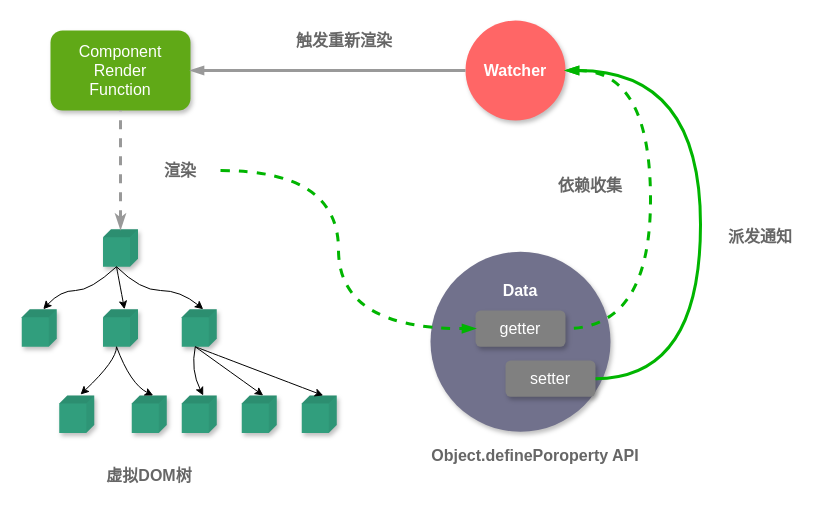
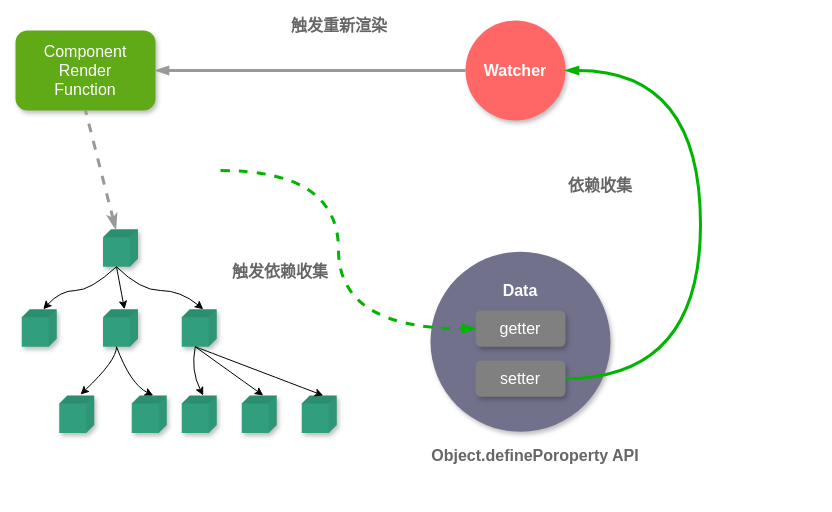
  <mxCell id="0" />
  <mxCell id="1" parent="0" />
- <mxCell id="2" value="&lt;span style=&quot;font-size: 16px&quot;&gt;Component&lt;br&gt;Render&lt;br&gt;Function&lt;br&gt;&lt;/span&gt;" style="rounded=1;whiteSpace=wrap;html=1;glass=0;shadow=1;fillColor=#60a917;fontColor=#ffffff;strokeColor=none;" vertex="1" parent="1"><mxGeometry x="50" y="30" width="140" height="80" as="geometry" /></mxCell>
+ <mxCell id="2" value="&lt;span style=&quot;font-size: 16px&quot;&gt;Component&lt;br&gt;Render&lt;br&gt;Function&lt;br&gt;&lt;/span&gt;" style="rounded=1;whiteSpace=wrap;html=1;glass=0;shadow=1;fillColor=#60a917;fontColor=#ffffff;strokeColor=none;" vertex="1" parent="1"><mxGeometry x="15" y="30" width="140" height="80" as="geometry" /></mxCell>
  <mxCell id="3" value="" style="shape=cube;whiteSpace=wrap;html=1;boundedLbl=1;backgroundOutline=1;darkOpacity=0.05;darkOpacity2=0.1;rotation=90;size=8;shadow=1;sketch=0;fillColor=#319E7D;strokeColor=none;" vertex="1" parent="1"><mxGeometry x="20" y="310" width="37.5" height="35" as="geometry" /></mxCell>
  <mxCell id="4" value="" style="shape=cube;whiteSpace=wrap;html=1;boundedLbl=1;backgroundOutline=1;darkOpacity=0.05;darkOpacity2=0.1;rotation=90;size=8;shadow=1;sketch=0;fillColor=#319E7D;strokeColor=none;" vertex="1" parent="1"><mxGeometry x="101.25" y="230" width="37.5" height="35" as="geometry" /></mxCell>
  <mxCell id="5" value="" style="shape=cube;whiteSpace=wrap;html=1;boundedLbl=1;backgroundOutline=1;darkOpacity=0.05;darkOpacity2=0.1;rotation=90;size=8;shadow=1;sketch=0;fillColor=#319E7D;strokeColor=none;" vertex="1" parent="1"><mxGeometry x="101.25" y="310" width="37.5" height="35" as="geometry" /></mxCell>
  <mxCell id="6" value="" style="shape=cube;whiteSpace=wrap;html=1;boundedLbl=1;backgroundOutline=1;darkOpacity=0.05;darkOpacity2=0.1;rotation=90;size=8;shadow=1;sketch=0;fillColor=#319E7D;strokeColor=none;" vertex="1" parent="1"><mxGeometry x="180" y="310" width="37.5" height="35" as="geometry" /></mxCell>
  <mxCell id="7" value="" style="shape=cube;whiteSpace=wrap;html=1;boundedLbl=1;backgroundOutline=1;darkOpacity=0.05;darkOpacity2=0.1;rotation=90;size=8;shadow=1;sketch=0;fillColor=#319E7D;strokeColor=none;" vertex="1" parent="1"><mxGeometry x="57.5" y="396.25" width="37.5" height="35" as="geometry" /></mxCell>
  <mxCell id="8" value="" style="shape=cube;whiteSpace=wrap;html=1;boundedLbl=1;backgroundOutline=1;darkOpacity=0.05;darkOpacity2=0.1;rotation=90;size=8;shadow=1;sketch=0;fillColor=#319E7D;strokeColor=none;" vertex="1" parent="1"><mxGeometry x="130" y="396.25" width="37.5" height="35" as="geometry" /></mxCell>
  <mxCell id="9" value="" style="shape=cube;whiteSpace=wrap;html=1;boundedLbl=1;backgroundOutline=1;darkOpacity=0.05;darkOpacity2=0.1;rotation=90;size=8;shadow=1;sketch=0;fillColor=#319E7D;strokeColor=none;" vertex="1" parent="1"><mxGeometry x="180" y="396.25" width="37.5" height="35" as="geometry" /></mxCell>
  <mxCell id="10" value="" style="shape=cube;whiteSpace=wrap;html=1;boundedLbl=1;backgroundOutline=1;darkOpacity=0.05;darkOpacity2=0.1;rotation=90;size=8;shadow=1;sketch=0;fillColor=#319E7D;strokeColor=none;" vertex="1" parent="1"><mxGeometry x="240" y="396.25" width="37.5" height="35" as="geometry" /></mxCell>
  <mxCell id="11" value="" style="shape=cube;whiteSpace=wrap;html=1;boundedLbl=1;backgroundOutline=1;darkOpacity=0.05;darkOpacity2=0.1;rotation=90;size=8;shadow=1;sketch=0;fillColor=#319E7D;strokeColor=none;" vertex="1" parent="1"><mxGeometry x="300" y="396.25" width="37.5" height="35" as="geometry" /></mxCell>
  <mxCell id="12" value="" style="curved=1;endArrow=classic;html=1;entryX=0;entryY=0;entryDx=0;entryDy=13.5;entryPerimeter=0;exitX=0;exitY=0;exitDx=37.5;exitDy=21.5;exitPerimeter=0;" edge="1" parent="1" source="4" target="3"><mxGeometry width="50" height="50" relative="1" as="geometry"><mxPoint x="30" y="290" as="sourcePoint" /><mxPoint x="80" y="240" as="targetPoint" /><Array as="points"><mxPoint x="90" y="290" /><mxPoint x="60" y="290" /></Array></mxGeometry></mxCell>
  <mxCell id="13" value="" style="curved=1;endArrow=classic;html=1;exitX=0;exitY=0;exitDx=37.5;exitDy=21.5;exitPerimeter=0;entryX=0;entryY=0;entryDx=0;entryDy=13.5;entryPerimeter=0;" edge="1" parent="1" source="4" target="5"><mxGeometry width="50" height="50" relative="1" as="geometry"><mxPoint x="190" y="380" as="sourcePoint" /><mxPoint x="240" y="330" as="targetPoint" /><Array as="points" /></mxGeometry></mxCell>
  <mxCell id="14" value="" style="curved=1;endArrow=classic;html=1;exitX=0;exitY=0;exitDx=37.5;exitDy=21.5;exitPerimeter=0;entryX=0;entryY=0;entryDx=0;entryDy=13.5;entryPerimeter=0;" edge="1" parent="1" source="4" target="6"><mxGeometry width="50" height="50" relative="1" as="geometry"><mxPoint x="190" y="380" as="sourcePoint" /><mxPoint x="240" y="330" as="targetPoint" /><Array as="points"><mxPoint x="140" y="290" /><mxPoint x="180" y="290" /></Array></mxGeometry></mxCell>
  <mxCell id="15" value="" style="curved=1;endArrow=classic;html=1;exitX=0;exitY=0;exitDx=37.5;exitDy=21.5;exitPerimeter=0;" edge="1" parent="1" source="5"><mxGeometry width="50" height="50" relative="1" as="geometry"><mxPoint x="120" y="370" as="sourcePoint" /><mxPoint x="80" y="394" as="targetPoint" /><Array as="points"><mxPoint x="116" y="360" /></Array></mxGeometry></mxCell>
  <mxCell id="16" value="" style="curved=1;endArrow=classic;html=1;exitX=0;exitY=0;exitDx=37.5;exitDy=21.5;exitPerimeter=0;entryX=0;entryY=0;entryDx=0;entryDy=13.5;entryPerimeter=0;" edge="1" parent="1" source="6" target="9"><mxGeometry width="50" height="50" relative="1" as="geometry"><mxPoint x="190" y="370" as="sourcePoint" /><mxPoint x="154" y="417.75" as="targetPoint" /><Array as="points"><mxPoint x="190" y="370" /></Array></mxGeometry></mxCell>
  <mxCell id="17" value="" style="curved=1;endArrow=classic;html=1;exitX=0;exitY=0;exitDx=37.5;exitDy=21.5;exitPerimeter=0;entryX=0;entryY=0;entryDx=0;entryDy=13.5;entryPerimeter=0;" edge="1" parent="1" source="6" target="10"><mxGeometry width="50" height="50" relative="1" as="geometry"><mxPoint x="280" y="360" as="sourcePoint" /><mxPoint x="244" y="407.75" as="targetPoint" /><Array as="points" /></mxGeometry></mxCell>
  <mxCell id="18" value="" style="curved=1;endArrow=classic;html=1;exitX=0;exitY=0;exitDx=37.5;exitDy=21.5;exitPerimeter=0;entryX=0;entryY=0;entryDx=0;entryDy=13.5;entryPerimeter=0;" edge="1" parent="1" source="6" target="11"><mxGeometry width="50" height="50" relative="1" as="geometry"><mxPoint x="310" y="350" as="sourcePoint" /><mxPoint x="274" y="397.75" as="targetPoint" /><Array as="points" /></mxGeometry></mxCell>
  <mxCell id="19" value="" style="curved=1;endArrow=classic;html=1;exitX=0;exitY=0;exitDx=37.5;exitDy=21.5;exitPerimeter=0;entryX=0;entryY=0;entryDx=0;entryDy=13.5;entryPerimeter=0;" edge="1" parent="1" source="5" target="8"><mxGeometry width="50" height="50" relative="1" as="geometry"><mxPoint x="130" y="370" as="sourcePoint" /><mxPoint x="94" y="417.75" as="targetPoint" /><Array as="points"><mxPoint x="130" y="383.75" /></Array></mxGeometry></mxCell>
  <mxCell id="20" value="&lt;font color=&quot;#ffffff&quot; style=&quot;font-size: 16px&quot;&gt;&lt;b&gt;Watcher&lt;/b&gt;&lt;/font&gt;" style="ellipse;whiteSpace=wrap;html=1;aspect=fixed;shadow=1;sketch=0;fillColor=#FF6666;strokeColor=none;" vertex="1" parent="1"><mxGeometry x="465" y="20" width="100" height="100" as="geometry" /></mxCell>
  <mxCell id="21" value="" style="ellipse;whiteSpace=wrap;html=1;aspect=fixed;shadow=1;glass=0;sketch=0;fillColor=#71718C;strokeColor=none;" vertex="1" parent="1"><mxGeometry x="430" y="251.25" width="180" height="180" as="geometry" /></mxCell>
- <mxCell id="22" value="&lt;font color=&quot;#ffffff&quot; style=&quot;font-size: 16px&quot;&gt;setter&lt;/font&gt;" style="rounded=1;whiteSpace=wrap;html=1;shadow=1;glass=0;sketch=0;fillColor=#808080;strokeColor=none;" vertex="1" parent="1"><mxGeometry x="505" y="360" width="90" height="36.25" as="geometry" /></mxCell>
+ <mxCell id="22" value="&lt;font color=&quot;#ffffff&quot; style=&quot;font-size: 16px&quot;&gt;setter&lt;/font&gt;" style="rounded=1;whiteSpace=wrap;html=1;shadow=1;glass=0;sketch=0;fillColor=#808080;strokeColor=none;" vertex="1" parent="1"><mxGeometry x="475" y="360" width="90" height="36.25" as="geometry" /></mxCell>
  <mxCell id="23" value="&lt;font color=&quot;#ffffff&quot; style=&quot;font-size: 16px&quot;&gt;getter&lt;/font&gt;" style="rounded=1;whiteSpace=wrap;html=1;shadow=1;glass=0;sketch=0;fillColor=#808080;strokeColor=none;" vertex="1" parent="1"><mxGeometry x="475" y="310" width="90" height="36.25" as="geometry" /></mxCell>
  <mxCell id="24" value="&lt;font color=&quot;#ffffff&quot; size=&quot;1&quot;&gt;&lt;b style=&quot;font-size: 16px&quot;&gt;Data&lt;/b&gt;&lt;/font&gt;" style="text;html=1;strokeColor=none;fillColor=none;align=center;verticalAlign=middle;whiteSpace=wrap;rounded=0;shadow=1;glass=0;sketch=0;" vertex="1" parent="1"><mxGeometry x="500" y="280" width="40" height="20" as="geometry" /></mxCell>
  <mxCell id="25" value="" style="endArrow=none;dashed=1;html=1;entryX=0.5;entryY=1;entryDx=0;entryDy=0;strokeWidth=3;strokeColor=#999999;startArrow=classicThin;startFill=1;" edge="1" parent="1" source="4" target="2"><mxGeometry width="50" height="50" relative="1" as="geometry"><mxPoint x="190" y="260" as="sourcePoint" /><mxPoint x="240" y="210" as="targetPoint" /></mxGeometry></mxCell>
- <mxCell id="26" value="&lt;font color=&quot;#666666&quot;&gt;&lt;span style=&quot;font-size: 16px&quot;&gt;&lt;b&gt;渲染&lt;/b&gt;&lt;/span&gt;&lt;/font&gt;" style="text;html=1;strokeColor=none;fillColor=none;align=center;verticalAlign=middle;whiteSpace=wrap;rounded=0;shadow=1;glass=0;sketch=0;" vertex="1" parent="1"><mxGeometry x="160" y="160" width="40" height="20" as="geometry" /></mxCell>
  <mxCell id="27" value="" style="endArrow=none;dashed=0;html=1;strokeColor=#999999;strokeWidth=3;entryX=0;entryY=0.5;entryDx=0;entryDy=0;exitX=1;exitY=0.5;exitDx=0;exitDy=0;startArrow=blockThin;startFill=1;" edge="1" parent="1" source="2" target="20"><mxGeometry width="50" height="50" relative="1" as="geometry"><mxPoint x="190" y="260" as="sourcePoint" /><mxPoint x="240" y="210" as="targetPoint" /></mxGeometry></mxCell>
  <mxCell id="28" value="" style="endArrow=blockThin;dashed=1;html=1;strokeWidth=3;entryX=0;entryY=0.5;entryDx=0;entryDy=0;edgeStyle=orthogonalEdgeStyle;curved=1;strokeColor=#00B500;startArrow=none;startFill=0;endFill=1;" edge="1" parent="1" target="23"><mxGeometry width="50" height="50" relative="1" as="geometry"><mxPoint x="220" y="170" as="sourcePoint" /><mxPoint x="240" y="210" as="targetPoint" /><Array as="points"><mxPoint x="338" y="170" /><mxPoint x="338" y="328" /></Array></mxGeometry></mxCell>
- <mxCell id="29" value="" style="endArrow=none;dashed=1;html=1;strokeWidth=3;entryX=1;entryY=0.5;entryDx=0;entryDy=0;exitX=1;exitY=0.5;exitDx=0;exitDy=0;edgeStyle=orthogonalEdgeStyle;curved=1;startArrow=blockThin;startFill=1;fillColor=#60a917;strokeColor=#00B500;" edge="1" parent="1" source="20" target="23"><mxGeometry width="50" height="50" relative="1" as="geometry"><mxPoint x="190" y="260" as="sourcePoint" /><mxPoint x="240" y="210" as="targetPoint" /><Array as="points"><mxPoint x="650" y="70" /><mxPoint x="650" y="328" /></Array></mxGeometry></mxCell>
  <mxCell id="30" value="" style="endArrow=none;dashed=0;html=1;strokeWidth=3;entryX=1;entryY=0.5;entryDx=0;entryDy=0;exitX=1;exitY=0.5;exitDx=0;exitDy=0;edgeStyle=orthogonalEdgeStyle;elbow=vertical;curved=1;startArrow=blockThin;startFill=1;strokeColor=#00B500;" edge="1" parent="1" source="20" target="22"><mxGeometry width="50" height="50" relative="1" as="geometry"><mxPoint x="190" y="260" as="sourcePoint" /><mxPoint x="240" y="210" as="targetPoint" /><Array as="points"><mxPoint x="700" y="70" /><mxPoint x="700" y="378" /></Array></mxGeometry></mxCell>
  <mxCell id="31" value="&lt;font style=&quot;font-size: 16px&quot; color=&quot;#666666&quot;&gt;&lt;b&gt;Object.definePoroperty API&lt;/b&gt;&lt;/font&gt;" style="text;html=1;strokeColor=none;fillColor=none;align=center;verticalAlign=middle;whiteSpace=wrap;rounded=0;shadow=1;glass=0;sketch=0;" vertex="1" parent="1"><mxGeometry x="410" y="440" width="250" height="30" as="geometry" /></mxCell>
- <mxCell id="32" value="&lt;font color=&quot;#666666&quot;&gt;&lt;span style=&quot;font-size: 16px&quot;&gt;&lt;b&gt;虚拟DOM树&lt;/b&gt;&lt;/span&gt;&lt;/font&gt;" style="text;html=1;strokeColor=none;fillColor=none;align=center;verticalAlign=middle;whiteSpace=wrap;rounded=0;shadow=1;glass=0;sketch=0;" vertex="1" parent="1"><mxGeometry x="23.75" y="460" width="250" height="30" as="geometry" /></mxCell>
- <mxCell id="33" value="&lt;font style=&quot;font-size: 16px&quot; color=&quot;#666666&quot;&gt;&lt;b&gt;依赖收集&lt;/b&gt;&lt;/font&gt;" style="text;html=1;strokeColor=none;fillColor=none;align=center;verticalAlign=middle;whiteSpace=wrap;rounded=0;shadow=1;glass=0;sketch=0;" vertex="1" parent="1"><mxGeometry x="540" y="170" width="100" height="30" as="geometry" /></mxCell>
- <mxCell id="34" value="&lt;font color=&quot;#666666&quot;&gt;&lt;span style=&quot;font-size: 16px&quot;&gt;&lt;b&gt;派发通知&lt;/b&gt;&lt;/span&gt;&lt;/font&gt;" style="text;html=1;strokeColor=none;fillColor=none;align=center;verticalAlign=middle;whiteSpace=wrap;rounded=0;shadow=1;glass=0;sketch=0;" vertex="1" parent="1"><mxGeometry x="710" y="221.25" width="100" height="30" as="geometry" /></mxCell>
- <mxCell id="35" value="&lt;font style=&quot;font-size: 16px&quot; color=&quot;#666666&quot;&gt;&lt;b&gt;触发重新渲染&lt;/b&gt;&lt;/font&gt;" style="text;html=1;strokeColor=none;fillColor=none;align=center;verticalAlign=middle;whiteSpace=wrap;rounded=0;shadow=1;glass=0;sketch=0;" vertex="1" parent="1"><mxGeometry x="294" y="20" width="100" height="40" as="geometry" /></mxCell>
+ <mxCell id="33" value="&lt;font style=&quot;font-size: 16px&quot; color=&quot;#666666&quot;&gt;&lt;b&gt;依赖收集&lt;/b&gt;&lt;/font&gt;" style="text;html=1;strokeColor=none;fillColor=none;align=center;verticalAlign=middle;whiteSpace=wrap;rounded=0;shadow=1;glass=0;sketch=0;" vertex="1" parent="1"><mxGeometry x="550" y="170" width="100" height="30" as="geometry" /></mxCell>
+ <mxCell id="35" value="&lt;font style=&quot;font-size: 16px&quot; color=&quot;#666666&quot;&gt;&lt;b&gt;触发重新渲染&lt;/b&gt;&lt;/font&gt;" style="text;html=1;strokeColor=none;fillColor=none;align=center;verticalAlign=middle;whiteSpace=wrap;rounded=0;shadow=1;glass=0;sketch=0;" vertex="1" parent="1"><mxGeometry x="289" y="5" width="100" height="40" as="geometry" /></mxCell>
+ <mxCell id="36" value="&lt;font color=&quot;#666666&quot;&gt;&lt;span style=&quot;font-size: 16px&quot;&gt;&lt;b&gt;触发依赖收集&lt;/b&gt;&lt;/span&gt;&lt;/font&gt;" style="text;html=1;strokeColor=none;fillColor=none;align=center;verticalAlign=middle;whiteSpace=wrap;rounded=0;shadow=1;glass=0;sketch=0;" vertex="1" parent="1"><mxGeometry x="230" y="251.25" width="100" height="40" as="geometry" /></mxCell>
